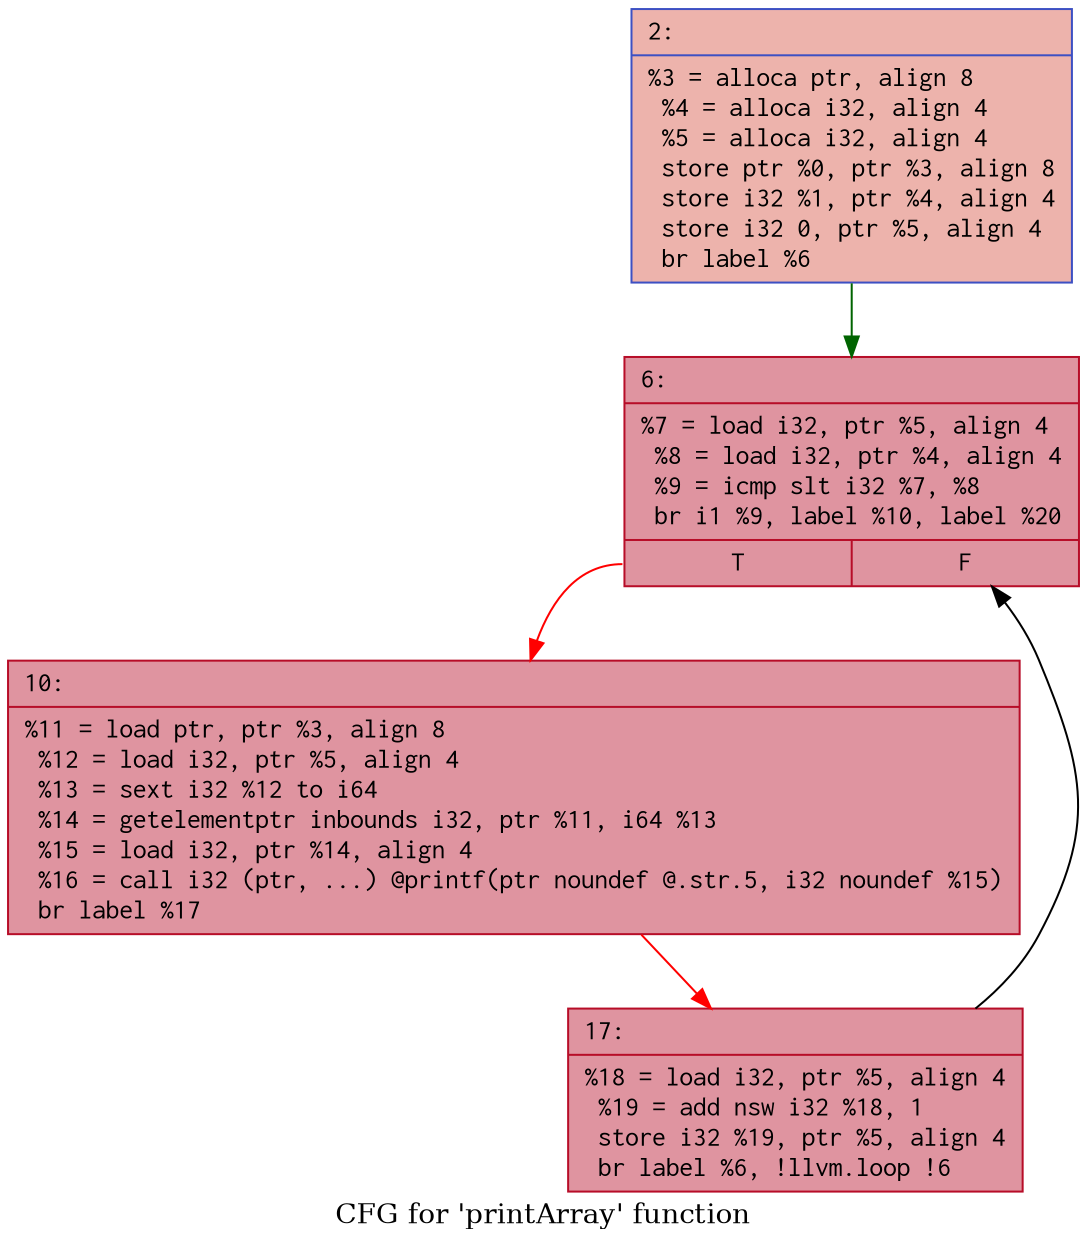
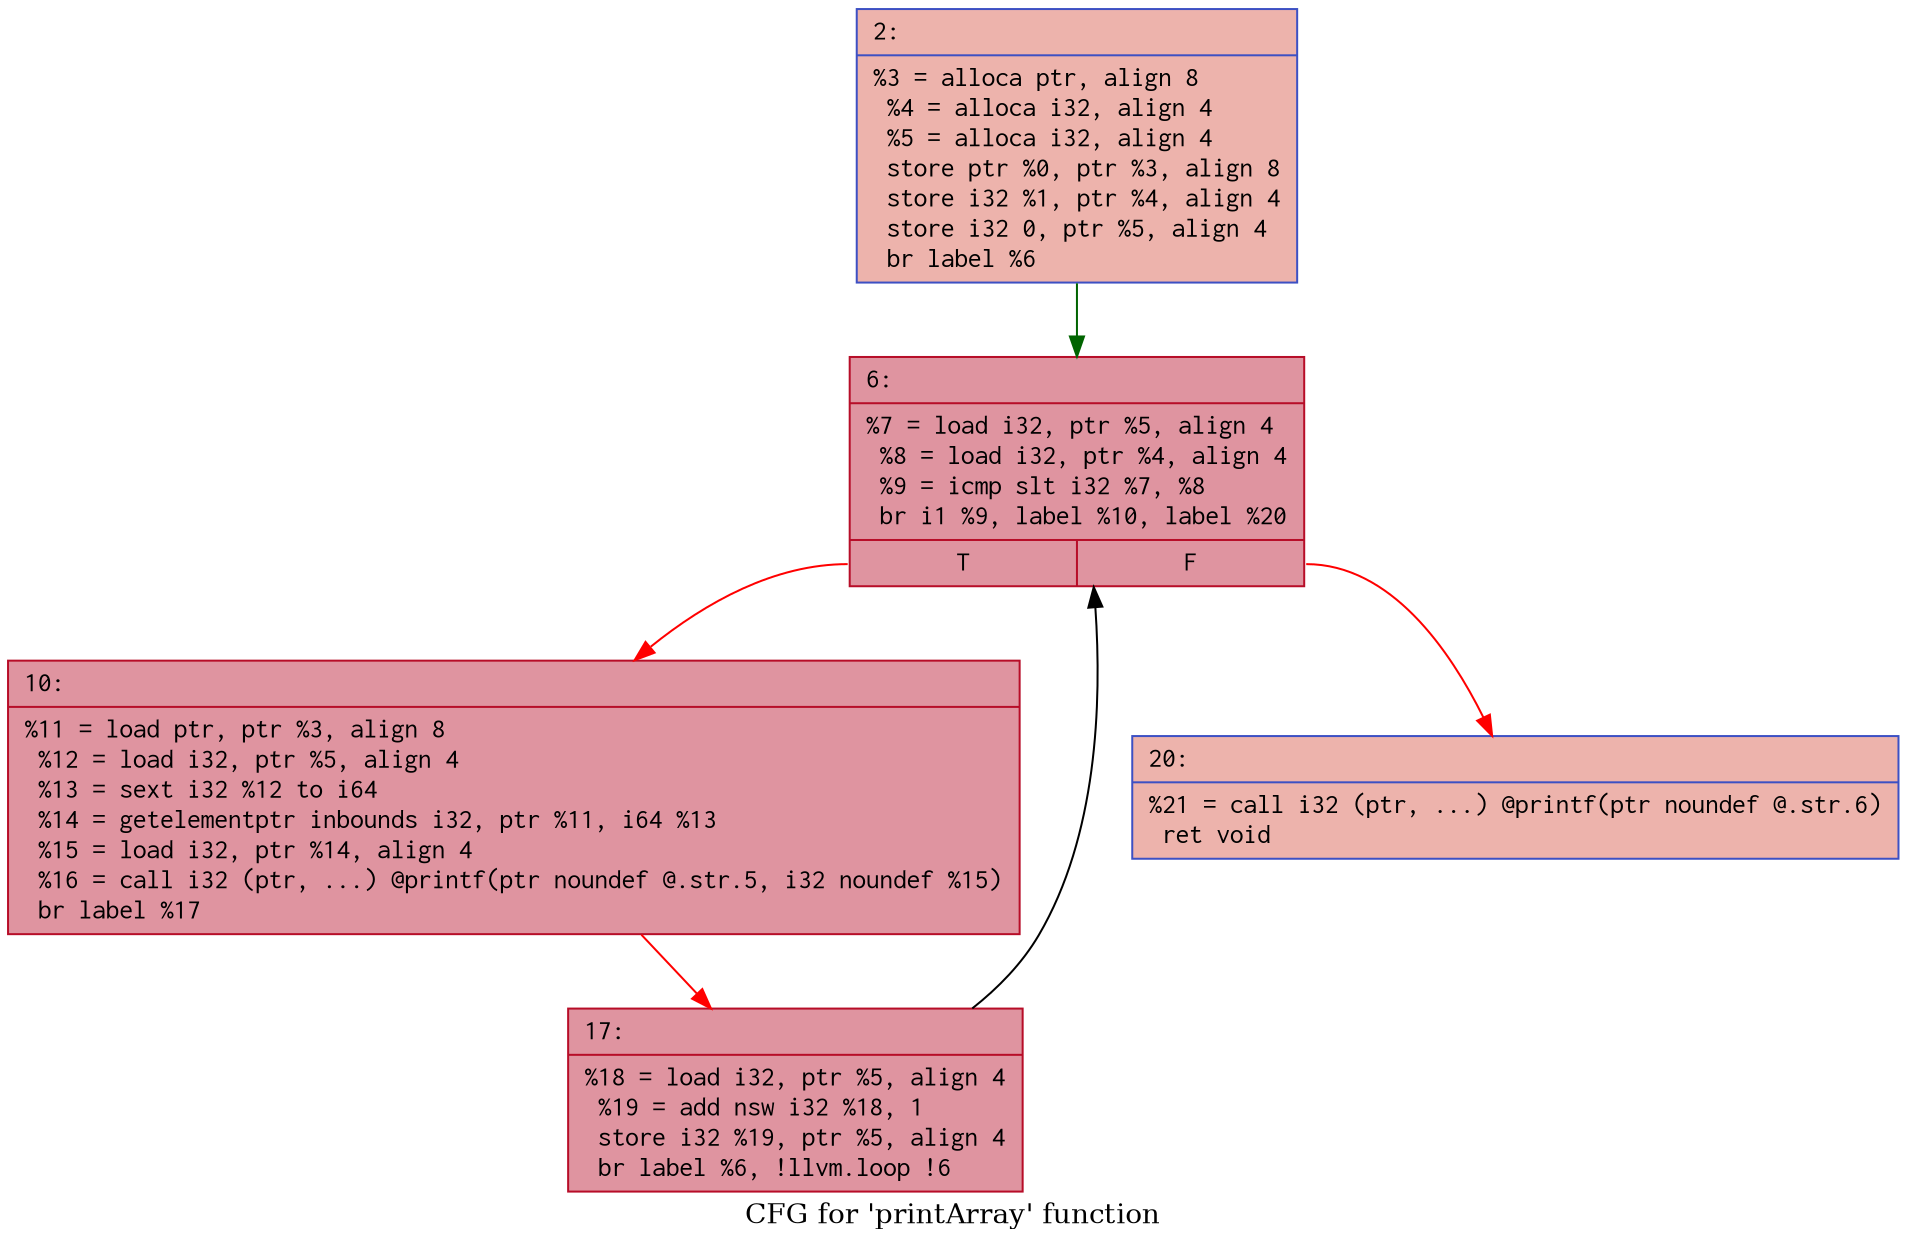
  digraph {
    label="CFG for 'printArray' function"
    node [color="#b70d28ff" fillcolor="#b70d2870" fontname=Courier shape=record style=filled]
    edge [color=red]
    n1 [color="#3d50c3ff" fillcolor="#d6524470" label="{2:\l|  %3 = alloca ptr, align 8\l  %4 = alloca i32, align 4\l  %5 = alloca i32, align 4\l  store ptr %0, ptr %3, align 8\l  store i32 %1, ptr %4, align 4\l  store i32 0, ptr %5, align 4\l  br label %6\l}"]
    n2 [label="{6:\l|  %7 = load i32, ptr %5, align 4\l  %8 = load i32, ptr %4, align 4\l  %9 = icmp slt i32 %7, %8\l  br i1 %9, label %10, label %20\l|{<s0>T|<s1>F}}"]
    n3 [label="{10:\l|  %11 = load ptr, ptr %3, align 8\l  %12 = load i32, ptr %5, align 4\l  %13 = sext i32 %12 to i64\l  %14 = getelementptr inbounds i32, ptr %11, i64 %13\l  %15 = load i32, ptr %14, align 4\l  %16 = call i32 (ptr, ...) @printf(ptr noundef @.str.5, i32 noundef %15)\l  br label %17\l}"]
+   n4 [color="#3d50c3ff" fillcolor="#d6524470" label="{20:\l|  %21 = call i32 (ptr, ...) @printf(ptr noundef @.str.6)\l  ret void\l}"]
    n5 [label="{17:\l|  %18 = load i32, ptr %5, align 4\l  %19 = add nsw i32 %18, 1\l  store i32 %19, ptr %5, align 4\l  br label %6, !llvm.loop !6\l}"]
    n1 -> n2 [color=darkgreen]
    n2 -> n3 [tailport=s0]
+   n2 -> n4 [tailport=s1]
    n3 -> n5
    n5 -> n2 [color=black]
  }
